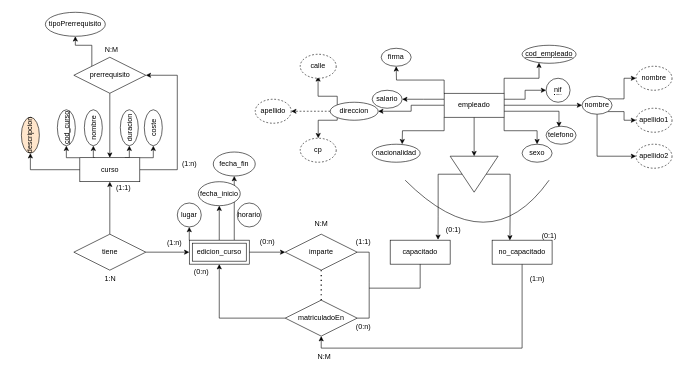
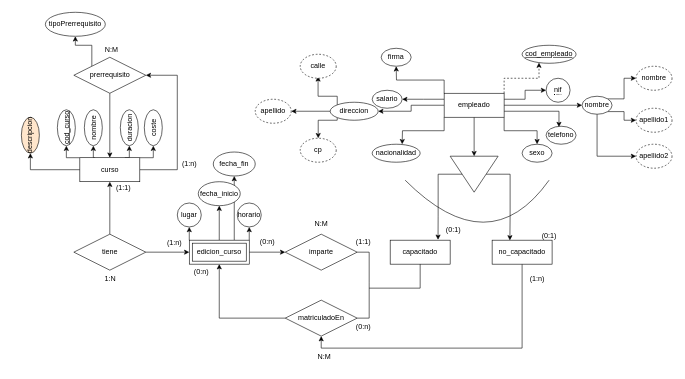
  <mxCell id="0" />
  <mxCell id="1" parent="0" />
  <mxCell id="2" style="edgeStyle=orthogonalEdgeStyle;rounded=0;orthogonalLoop=1;jettySize=auto;html=1;exitX=0;exitY=0;exitDx=0;exitDy=0;entryX=0;entryY=0.5;entryDx=0;entryDy=0;" edge="1" parent="1" source="8" target="31"><mxGeometry relative="1" as="geometry"><mxPoint x="115" y="242.5" as="targetPoint" /></mxGeometry></mxCell>
  <mxCell id="3" style="edgeStyle=orthogonalEdgeStyle;rounded=0;orthogonalLoop=1;jettySize=auto;html=1;exitX=0.25;exitY=0;exitDx=0;exitDy=0;entryX=0;entryY=0.5;entryDx=0;entryDy=0;" edge="1" parent="1" source="8" target="30"><mxGeometry relative="1" as="geometry"><mxPoint x="155" y="242.5" as="targetPoint" /></mxGeometry></mxCell>
  <mxCell id="4" style="edgeStyle=orthogonalEdgeStyle;rounded=0;orthogonalLoop=1;jettySize=auto;html=1;exitX=0.75;exitY=0;exitDx=0;exitDy=0;entryX=0;entryY=0.5;entryDx=0;entryDy=0;" edge="1" parent="1" source="8" target="33"><mxGeometry relative="1" as="geometry"><mxPoint x="215" y="242.5" as="targetPoint" /></mxGeometry></mxCell>
  <mxCell id="5" style="edgeStyle=orthogonalEdgeStyle;rounded=0;orthogonalLoop=1;jettySize=auto;html=1;exitX=1;exitY=0;exitDx=0;exitDy=0;entryX=0;entryY=0.5;entryDx=0;entryDy=0;" edge="1" parent="1" source="8" target="34"><mxGeometry relative="1" as="geometry"><mxPoint x="245" y="242.5" as="targetPoint" /></mxGeometry></mxCell>
  <mxCell id="6" style="edgeStyle=orthogonalEdgeStyle;rounded=0;orthogonalLoop=1;jettySize=auto;html=1;exitX=0;exitY=0.5;exitDx=0;exitDy=0;entryX=0;entryY=0.5;entryDx=0;entryDy=0;" edge="1" parent="1" source="8" target="32"><mxGeometry relative="1" as="geometry" /></mxCell>
  <mxCell id="7" style="edgeStyle=orthogonalEdgeStyle;rounded=0;orthogonalLoop=1;jettySize=auto;html=1;exitX=1;exitY=0.5;exitDx=0;exitDy=0;entryX=1;entryY=0.5;entryDx=0;entryDy=0;" edge="1" parent="1" source="8" target="69"><mxGeometry relative="1" as="geometry"><Array as="points"><mxPoint x="295" y="282" /><mxPoint x="295" y="125" /></Array></mxGeometry></mxCell>
  <mxCell id="8" value="curso" style="whiteSpace=wrap;html=1;align=center;" parent="1" vertex="1"><mxGeometry x="132.5" y="262.5" width="100" height="40" as="geometry" /></mxCell>
  <mxCell id="9" style="edgeStyle=orthogonalEdgeStyle;rounded=0;orthogonalLoop=1;jettySize=auto;html=1;exitX=0;exitY=0;exitDx=0;exitDy=0;entryX=0.5;entryY=1;entryDx=0;entryDy=0;" edge="1" parent="1" source="14" target="35"><mxGeometry relative="1" as="geometry" /></mxCell>
+ <mxCell id="10" style="edgeStyle=orthogonalEdgeStyle;rounded=0;orthogonalLoop=1;jettySize=auto;html=1;exitX=1;exitY=0;exitDx=0;exitDy=0;entryX=0.5;entryY=1;entryDx=0;entryDy=0;" edge="1" parent="1" source="14" target="37"><mxGeometry relative="1" as="geometry" /></mxCell>
  <mxCell id="11" style="edgeStyle=orthogonalEdgeStyle;rounded=0;orthogonalLoop=1;jettySize=auto;html=1;exitX=0.5;exitY=0;exitDx=0;exitDy=0;entryX=0.5;entryY=1;entryDx=0;entryDy=0;" edge="1" parent="1" source="14" target="36"><mxGeometry relative="1" as="geometry" /></mxCell>
  <mxCell id="12" value="" style="edgeStyle=orthogonalEdgeStyle;rounded=0;orthogonalLoop=1;jettySize=auto;html=1;" edge="1" parent="1" source="14" target="26"><mxGeometry relative="1" as="geometry" /></mxCell>
  <mxCell id="13" style="edgeStyle=orthogonalEdgeStyle;rounded=0;orthogonalLoop=1;jettySize=auto;html=1;exitX=0.75;exitY=0;exitDx=0;exitDy=0;entryX=0.5;entryY=1;entryDx=0;entryDy=0;" edge="1" parent="1" source="14" target="81"><mxGeometry relative="1" as="geometry"><mxPoint x="389.759" y="290" as="targetPoint" /></mxGeometry></mxCell>
  <mxCell id="14" value="edicion_curso" style="shape=ext;margin=3;double=1;whiteSpace=wrap;html=1;align=center;" parent="1" vertex="1"><mxGeometry x="315" y="400" width="100" height="40" as="geometry" /></mxCell>
  <mxCell id="15" style="edgeStyle=orthogonalEdgeStyle;rounded=0;orthogonalLoop=1;jettySize=auto;html=1;exitX=0.5;exitY=1;exitDx=0;exitDy=0;entryX=0;entryY=0.5;entryDx=0;entryDy=0;" edge="1" parent="1" source="25" target="39"><mxGeometry relative="1" as="geometry" /></mxCell>
- <mxCell id="16" style="edgeStyle=orthogonalEdgeStyle;rounded=0;orthogonalLoop=1;jettySize=auto;html=1;exitX=1;exitY=0;exitDx=0;exitDy=0;entryX=0.313;entryY=0.967;entryDx=0;entryDy=0;entryPerimeter=0;" edge="1" parent="1" source="25" target="44"><mxGeometry relative="1" as="geometry"><mxPoint x="890" y="110" as="targetPoint" /></mxGeometry></mxCell>
+ <mxCell id="16" style="edgeStyle=orthogonalEdgeStyle;rounded=0;orthogonalLoop=1;jettySize=auto;html=1;exitX=1;exitY=0;exitDx=0;exitDy=0;entryX=0.313;entryY=0.967;entryDx=0;entryDy=0;entryPerimeter=0;dashed=1;" edge="1" parent="1" source="25" target="44"><mxGeometry relative="1" as="geometry"><mxPoint x="890" y="110" as="targetPoint" /></mxGeometry></mxCell>
  <mxCell id="17" style="edgeStyle=orthogonalEdgeStyle;rounded=0;orthogonalLoop=1;jettySize=auto;html=1;exitX=1;exitY=0.25;exitDx=0;exitDy=0;" edge="1" parent="1" source="25" target="49"><mxGeometry relative="1" as="geometry"><mxPoint x="900" y="165.238" as="targetPoint" /></mxGeometry></mxCell>
  <mxCell id="18" style="edgeStyle=orthogonalEdgeStyle;rounded=0;orthogonalLoop=1;jettySize=auto;html=1;exitX=1;exitY=0.75;exitDx=0;exitDy=0;entryX=0.429;entryY=0.043;entryDx=0;entryDy=0;entryPerimeter=0;" edge="1" parent="1" source="25" target="53"><mxGeometry relative="1" as="geometry"><mxPoint x="930" y="210" as="targetPoint" /></mxGeometry></mxCell>
  <mxCell id="19" style="edgeStyle=orthogonalEdgeStyle;rounded=0;orthogonalLoop=1;jettySize=auto;html=1;exitX=1;exitY=1;exitDx=0;exitDy=0;entryX=0.5;entryY=0;entryDx=0;entryDy=0;" edge="1" parent="1" source="25" target="54"><mxGeometry relative="1" as="geometry"><mxPoint x="890" y="240" as="targetPoint" /></mxGeometry></mxCell>
  <mxCell id="20" style="edgeStyle=orthogonalEdgeStyle;rounded=0;orthogonalLoop=1;jettySize=auto;html=1;exitX=1;exitY=0.5;exitDx=0;exitDy=0;entryX=0;entryY=0.5;entryDx=0;entryDy=0;" edge="1" parent="1" source="25" target="48"><mxGeometry relative="1" as="geometry" /></mxCell>
  <mxCell id="21" style="edgeStyle=orthogonalEdgeStyle;rounded=0;orthogonalLoop=1;jettySize=auto;html=1;exitX=0;exitY=0;exitDx=0;exitDy=0;" edge="1" parent="1" source="25"><mxGeometry relative="1" as="geometry"><mxPoint x="660" y="110" as="targetPoint" /></mxGeometry></mxCell>
  <mxCell id="22" style="edgeStyle=orthogonalEdgeStyle;rounded=0;orthogonalLoop=1;jettySize=auto;html=1;exitX=0;exitY=0.25;exitDx=0;exitDy=0;" edge="1" parent="1" source="25"><mxGeometry relative="1" as="geometry"><mxPoint x="670" y="165" as="targetPoint" /></mxGeometry></mxCell>
  <mxCell id="23" style="edgeStyle=orthogonalEdgeStyle;rounded=0;orthogonalLoop=1;jettySize=auto;html=1;exitX=0;exitY=1;exitDx=0;exitDy=0;" edge="1" parent="1" source="25"><mxGeometry relative="1" as="geometry"><mxPoint x="670" y="240" as="targetPoint" /></mxGeometry></mxCell>
  <mxCell id="24" value="" style="edgeStyle=orthogonalEdgeStyle;rounded=0;orthogonalLoop=1;jettySize=auto;html=1;" edge="1" parent="1" source="25" target="61"><mxGeometry relative="1" as="geometry" /></mxCell>
  <mxCell id="25" value="empleado" style="whiteSpace=wrap;html=1;align=center;" parent="1" vertex="1"><mxGeometry x="740" y="155" width="100" height="40" as="geometry" /></mxCell>
  <mxCell id="26" value="imparte" style="shape=rhombus;perimeter=rhombusPerimeter;whiteSpace=wrap;html=1;align=center;" vertex="1" parent="1"><mxGeometry x="475" y="390" width="120" height="60" as="geometry" /></mxCell>
  <mxCell id="27" style="edgeStyle=orthogonalEdgeStyle;rounded=0;orthogonalLoop=1;jettySize=auto;html=1;exitX=0.5;exitY=0;exitDx=0;exitDy=0;entryX=0.5;entryY=1;entryDx=0;entryDy=0;" edge="1" parent="1" source="29" target="8"><mxGeometry relative="1" as="geometry" /></mxCell>
  <mxCell id="28" value="" style="edgeStyle=orthogonalEdgeStyle;rounded=0;orthogonalLoop=1;jettySize=auto;html=1;" edge="1" parent="1" source="29" target="14"><mxGeometry relative="1" as="geometry" /></mxCell>
  <mxCell id="29" value="tiene" style="shape=rhombus;perimeter=rhombusPerimeter;whiteSpace=wrap;html=1;align=center;" vertex="1" parent="1"><mxGeometry x="122.5" y="390" width="120" height="60" as="geometry" /></mxCell>
  <mxCell id="30" value="nombre" style="ellipse;whiteSpace=wrap;html=1;align=center;rotation=-90;" vertex="1" parent="1"><mxGeometry x="125" y="197.5" width="60" height="30" as="geometry" /></mxCell>
  <mxCell id="31" value="cod_curso" style="ellipse;whiteSpace=wrap;html=1;align=center;fontStyle=4;rotation=-90;" vertex="1" parent="1"><mxGeometry x="80" y="197.5" width="60" height="30" as="geometry" /></mxCell>
  <mxCell id="32" value="descripcion" style="ellipse;whiteSpace=wrap;html=1;align=center;rotation=-90;fillColor=#ffe6cc;" vertex="1" parent="1"><mxGeometry x="20" y="210" width="60" height="30" as="geometry" /></mxCell>
  <mxCell id="33" value="duracion" style="ellipse;whiteSpace=wrap;html=1;align=center;rotation=-90;" vertex="1" parent="1"><mxGeometry x="185" y="197.5" width="60" height="30" as="geometry" /></mxCell>
  <mxCell id="34" value="coste" style="ellipse;whiteSpace=wrap;html=1;align=center;rotation=-90;" vertex="1" parent="1"><mxGeometry x="225" y="197.5" width="60" height="30" as="geometry" /></mxCell>
  <mxCell id="35" value="lugar" style="ellipse;whiteSpace=wrap;html=1;align=center;" vertex="1" parent="1"><mxGeometry x="295" y="338" width="40" height="40" as="geometry" /></mxCell>
  <mxCell id="36" value="fecha_inicio" style="ellipse;whiteSpace=wrap;html=1;align=center;" vertex="1" parent="1"><mxGeometry x="330" y="302.5" width="70" height="40" as="geometry" /></mxCell>
  <mxCell id="37" value="horario" style="ellipse;whiteSpace=wrap;html=1;align=center;" vertex="1" parent="1"><mxGeometry x="395" y="338" width="40" height="40" as="geometry" /></mxCell>
  <mxCell id="38" style="edgeStyle=orthogonalEdgeStyle;rounded=0;orthogonalLoop=1;jettySize=auto;html=1;exitX=0.5;exitY=0;exitDx=0;exitDy=0;entryX=0.296;entryY=0.009;entryDx=0;entryDy=0;entryPerimeter=0;" edge="1" parent="1" source="39" target="42"><mxGeometry relative="1" as="geometry"><mxPoint x="850" y="400" as="targetPoint" /><Array as="points"><mxPoint x="850" y="290" /><mxPoint x="850" y="360" /></Array></mxGeometry></mxCell>
  <mxCell id="39" value="" style="triangle;whiteSpace=wrap;html=1;rotation=90;" vertex="1" parent="1"><mxGeometry x="760" y="250" width="60" height="80" as="geometry" /></mxCell>
  <mxCell id="40" value="capacitado" style="whiteSpace=wrap;html=1;align=center;" vertex="1" parent="1"><mxGeometry x="650" y="400" width="100" height="40" as="geometry" /></mxCell>
  <mxCell id="41" style="edgeStyle=orthogonalEdgeStyle;rounded=0;orthogonalLoop=1;jettySize=auto;html=1;exitX=0.5;exitY=1;exitDx=0;exitDy=0;entryX=0.5;entryY=1;entryDx=0;entryDy=0;" edge="1" parent="1" source="42" target="71"><mxGeometry relative="1" as="geometry" /></mxCell>
  <mxCell id="42" value="no_capacitado" style="whiteSpace=wrap;html=1;align=center;" vertex="1" parent="1"><mxGeometry x="820" y="400" width="100" height="40" as="geometry" /></mxCell>
  <mxCell id="43" style="edgeStyle=orthogonalEdgeStyle;rounded=0;orthogonalLoop=1;jettySize=auto;html=1;exitX=0.5;exitY=1;exitDx=0;exitDy=0;entryX=0.798;entryY=-0.017;entryDx=0;entryDy=0;entryPerimeter=0;" edge="1" parent="1" source="39" target="40"><mxGeometry relative="1" as="geometry"><Array as="points"><mxPoint x="730" y="290" /><mxPoint x="730" y="360" /></Array></mxGeometry></mxCell>
  <mxCell id="44" value="cod_empleado" style="ellipse;whiteSpace=wrap;html=1;align=center;fontStyle=4;rotation=0;" vertex="1" parent="1"><mxGeometry x="870" y="75" width="90" height="30" as="geometry" /></mxCell>
  <mxCell id="45" style="edgeStyle=orthogonalEdgeStyle;rounded=0;orthogonalLoop=1;jettySize=auto;html=1;exitX=1;exitY=0;exitDx=0;exitDy=0;entryX=0;entryY=0.5;entryDx=0;entryDy=0;" edge="1" parent="1" source="48" target="50"><mxGeometry relative="1" as="geometry" /></mxCell>
  <mxCell id="46" style="edgeStyle=orthogonalEdgeStyle;rounded=0;orthogonalLoop=1;jettySize=auto;html=1;exitX=1;exitY=1;exitDx=0;exitDy=0;entryX=0;entryY=0.5;entryDx=0;entryDy=0;" edge="1" parent="1" source="48" target="51"><mxGeometry relative="1" as="geometry" /></mxCell>
  <mxCell id="47" style="edgeStyle=orthogonalEdgeStyle;rounded=0;orthogonalLoop=1;jettySize=auto;html=1;exitX=0.5;exitY=1;exitDx=0;exitDy=0;entryX=0;entryY=0.5;entryDx=0;entryDy=0;" edge="1" parent="1" source="48" target="52"><mxGeometry relative="1" as="geometry" /></mxCell>
  <mxCell id="48" value="nombre" style="ellipse;whiteSpace=wrap;html=1;align=center;rotation=0;" vertex="1" parent="1"><mxGeometry x="970" y="160" width="50" height="30" as="geometry" /></mxCell>
  <mxCell id="49" value="&lt;span style=&quot;border-bottom: 1px dotted&quot;&gt;nif&lt;/span&gt;" style="ellipse;whiteSpace=wrap;html=1;align=center;" vertex="1" parent="1"><mxGeometry x="910" y="130" width="40" height="40" as="geometry" /></mxCell>
  <mxCell id="50" value="no&lt;span style=&quot;color: rgba(0, 0, 0, 0); font-family: monospace; font-size: 0px; text-align: start; text-wrap-mode: nowrap;&quot;&gt;%3CmxGraphModel%3E%3Croot%3E%3CmxCell%20id%3D%220%22%2F%3E%3CmxCell%20id%3D%221%22%20parent%3D%220%22%2F%3E%3CmxCell%20id%3D%222%22%20value%3D%22coste%22%20style%3D%22ellipse%3BwhiteSpace%3Dwrap%3Bhtml%3D1%3Balign%3Dcenter%3Brotation%3D-90%3B%22%20vertex%3D%221%22%20parent%3D%221%22%3E%3CmxGeometry%20x%3D%22540%22%20y%3D%2230%22%20width%3D%2260%22%20height%3D%2230%22%20as%3D%22geometry%22%2F%3E%3C%2FmxCell%3E%3C%2Froot%3E%3C%2FmxGraphModel%3E&lt;/span&gt;mbre" style="ellipse;whiteSpace=wrap;html=1;align=center;dashed=1;" vertex="1" parent="1"><mxGeometry x="1060" y="110" width="60" height="40" as="geometry" /></mxCell>
  <mxCell id="51" value="apellido1" style="ellipse;whiteSpace=wrap;html=1;align=center;dashed=1;" vertex="1" parent="1"><mxGeometry x="1060" y="180" width="60" height="40" as="geometry" /></mxCell>
  <mxCell id="52" value="apellido2" style="ellipse;whiteSpace=wrap;html=1;align=center;dashed=1;" vertex="1" parent="1"><mxGeometry x="1060" y="240" width="60" height="40" as="geometry" /></mxCell>
  <mxCell id="53" value="telefono" style="ellipse;whiteSpace=wrap;html=1;align=center;rotation=0;" vertex="1" parent="1"><mxGeometry x="910" y="210" width="50" height="30" as="geometry" /></mxCell>
  <mxCell id="54" value="sexo" style="ellipse;whiteSpace=wrap;html=1;align=center;rotation=0;" vertex="1" parent="1"><mxGeometry x="870" y="240" width="50" height="30" as="geometry" /></mxCell>
  <mxCell id="55" value="firma" style="ellipse;whiteSpace=wrap;html=1;align=center;rotation=0;" vertex="1" parent="1"><mxGeometry x="635" y="80" width="50" height="30" as="geometry" /></mxCell>
  <mxCell id="56" value="nacionalidad" style="ellipse;whiteSpace=wrap;html=1;align=center;rotation=0;" vertex="1" parent="1"><mxGeometry x="620" y="240" width="80" height="30" as="geometry" /></mxCell>
  <mxCell id="57" value="salario" style="ellipse;whiteSpace=wrap;html=1;align=center;rotation=0;" vertex="1" parent="1"><mxGeometry x="620" y="150" width="50" height="30" as="geometry" /></mxCell>
  <mxCell id="58" style="edgeStyle=orthogonalEdgeStyle;rounded=0;orthogonalLoop=1;jettySize=auto;html=1;exitX=0;exitY=0;exitDx=0;exitDy=0;entryX=0.496;entryY=0.921;entryDx=0;entryDy=0;entryPerimeter=0;" edge="1" parent="1" source="61" target="62"><mxGeometry relative="1" as="geometry"><mxPoint x="530" y="130" as="targetPoint" /><Array as="points"><mxPoint x="562" y="160" /><mxPoint x="530" y="160" /></Array></mxGeometry></mxCell>
- <mxCell id="59" style="edgeStyle=orthogonalEdgeStyle;rounded=0;orthogonalLoop=1;jettySize=auto;html=1;exitX=0;exitY=0.5;exitDx=0;exitDy=0;entryX=1;entryY=0.5;entryDx=0;entryDy=0;dashed=1;" edge="1" parent="1" source="61" target="63"><mxGeometry relative="1" as="geometry"><mxPoint x="490" y="185" as="targetPoint" /></mxGeometry></mxCell>
+ <mxCell id="59" style="edgeStyle=orthogonalEdgeStyle;rounded=0;orthogonalLoop=1;jettySize=auto;html=1;exitX=0;exitY=0.5;exitDx=0;exitDy=0;entryX=1;entryY=0.5;entryDx=0;entryDy=0;" edge="1" parent="1" source="61" target="63"><mxGeometry relative="1" as="geometry"><mxPoint x="490" y="185" as="targetPoint" /></mxGeometry></mxCell>
  <mxCell id="60" style="edgeStyle=orthogonalEdgeStyle;rounded=0;orthogonalLoop=1;jettySize=auto;html=1;exitX=0;exitY=1;exitDx=0;exitDy=0;entryX=0.5;entryY=0;entryDx=0;entryDy=0;" edge="1" parent="1" source="61" target="64"><mxGeometry relative="1" as="geometry"><mxPoint x="530" y="230" as="targetPoint" /><Array as="points"><mxPoint x="562" y="200" /><mxPoint x="530" y="200" /></Array></mxGeometry></mxCell>
  <mxCell id="61" value="direccion" style="ellipse;whiteSpace=wrap;html=1;align=center;rotation=0;" vertex="1" parent="1"><mxGeometry x="550" y="170" width="80" height="30" as="geometry" /></mxCell>
  <mxCell id="62" value="calle&lt;span style=&quot;color: rgba(0, 0, 0, 0); font-family: monospace; font-size: 0px; text-align: start; text-wrap-mode: nowrap;&quot;&gt;%3CmxGraphModel%3E%3Croot%3E%3CmxCell%20id%3D%220%22%2F%3E%3CmxCell%20id%3D%221%22%20parent%3D%220%22%2F%3E%3CmxCell%20id%3D%222%22%20value%3D%22coste%22%20style%3D%22ellipse%3BwhiteSpace%3Dwrap%3Bhtml%3D1%3Balign%3Dcenter%3Brotation%3D-90%3B%22%20vertex%3D%221%22%20parent%3D%221%22%3E%3CmxGeometry%20x%3D%22540%22%20y%3D%2230%22%20width%3D%2260%22%20height%3D%2230%22%20as%3D%22geometry%22%2F%3E%3C%2FmxCell%3E%3C%2Froot%3E%3C%2FmxGraphModeca&lt;/span&gt;" style="ellipse;whiteSpace=wrap;html=1;align=center;dashed=1;" vertex="1" parent="1"><mxGeometry x="500" y="90" width="60" height="40" as="geometry" /></mxCell>
  <mxCell id="63" value="apellido" style="ellipse;whiteSpace=wrap;html=1;align=center;dashed=1;" vertex="1" parent="1"><mxGeometry x="425" y="165" width="60" height="40" as="geometry" /></mxCell>
  <mxCell id="64" value="cp" style="ellipse;whiteSpace=wrap;html=1;align=center;dashed=1;" vertex="1" parent="1"><mxGeometry x="500" y="230" width="60" height="40" as="geometry" /></mxCell>
  <mxCell id="65" value="1:N" style="text;html=1;align=center;verticalAlign=middle;resizable=0;points=[];autosize=1;strokeColor=none;fillColor=none;" vertex="1" parent="1"><mxGeometry x="162.5" y="450" width="40" height="30" as="geometry" /></mxCell>
  <mxCell id="66" value="" style="curved=1;endArrow=none;html=1;rounded=0;" edge="1" parent="1"><mxGeometry width="50" height="50" relative="1" as="geometry"><mxPoint x="675" y="300" as="sourcePoint" /><mxPoint x="915" y="300" as="targetPoint" /><Array as="points"><mxPoint x="745" y="370" /><mxPoint x="865" y="370" /></Array></mxGeometry></mxCell>
  <mxCell id="67" style="edgeStyle=orthogonalEdgeStyle;rounded=0;orthogonalLoop=1;jettySize=auto;html=1;exitX=0.5;exitY=1;exitDx=0;exitDy=0;entryX=0.5;entryY=0;entryDx=0;entryDy=0;" edge="1" parent="1" source="69" target="8"><mxGeometry relative="1" as="geometry" /></mxCell>
  <mxCell id="68" style="edgeStyle=orthogonalEdgeStyle;rounded=0;orthogonalLoop=1;jettySize=auto;html=1;exitX=0;exitY=0;exitDx=0;exitDy=0;" edge="1" parent="1" source="69" target="82"><mxGeometry relative="1" as="geometry"><mxPoint x="145" y="60" as="targetPoint" /></mxGeometry></mxCell>
  <mxCell id="69" value="prerrequisito" style="shape=rhombus;perimeter=rhombusPerimeter;whiteSpace=wrap;html=1;align=center;" vertex="1" parent="1"><mxGeometry x="122.5" y="95" width="120" height="60" as="geometry" /></mxCell>
  <mxCell id="70" style="edgeStyle=orthogonalEdgeStyle;rounded=0;orthogonalLoop=1;jettySize=auto;html=1;exitX=0;exitY=0.5;exitDx=0;exitDy=0;entryX=0.5;entryY=1;entryDx=0;entryDy=0;" edge="1" parent="1" source="71" target="14"><mxGeometry relative="1" as="geometry" /></mxCell>
  <mxCell id="71" value="matriculadoEn" style="shape=rhombus;perimeter=rhombusPerimeter;whiteSpace=wrap;html=1;align=center;" vertex="1" parent="1"><mxGeometry x="475" y="500" width="120" height="60" as="geometry" /></mxCell>
  <mxCell id="72" value="(1:1)" style="text;html=1;align=center;verticalAlign=middle;resizable=0;points=[];autosize=1;strokeColor=none;fillColor=none;" vertex="1" parent="1"><mxGeometry x="180" y="298" width="50" height="30" as="geometry" /></mxCell>
  <mxCell id="73" value="(1:n)" style="text;html=1;align=center;verticalAlign=middle;resizable=0;points=[];autosize=1;strokeColor=none;fillColor=none;" vertex="1" parent="1"><mxGeometry x="265" y="390" width="50" height="30" as="geometry" /></mxCell>
  <mxCell id="74" value="(1:1)" style="text;html=1;align=center;verticalAlign=middle;resizable=0;points=[];autosize=1;strokeColor=none;fillColor=none;" vertex="1" parent="1"><mxGeometry x="580" y="388" width="50" height="30" as="geometry" /></mxCell>
  <mxCell id="75" value="(0:n)" style="text;html=1;align=center;verticalAlign=middle;resizable=0;points=[];autosize=1;strokeColor=none;fillColor=none;" vertex="1" parent="1"><mxGeometry x="420" y="388" width="50" height="30" as="geometry" /></mxCell>
  <mxCell id="76" value="N:M" style="text;html=1;align=center;verticalAlign=middle;resizable=0;points=[];autosize=1;strokeColor=none;fillColor=none;" vertex="1" parent="1"><mxGeometry x="510" y="358" width="50" height="30" as="geometry" /></mxCell>
  <mxCell id="77" value="(1:n)" style="text;html=1;align=center;verticalAlign=middle;resizable=0;points=[];autosize=1;strokeColor=none;fillColor=none;" vertex="1" parent="1"><mxGeometry x="870" y="450" width="50" height="30" as="geometry" /></mxCell>
  <mxCell id="78" value="N:M" style="text;html=1;align=center;verticalAlign=middle;resizable=0;points=[];autosize=1;strokeColor=none;fillColor=none;" vertex="1" parent="1"><mxGeometry x="515" y="580" width="50" height="30" as="geometry" /></mxCell>
  <mxCell id="79" value="(1:n)" style="text;html=1;align=center;verticalAlign=middle;resizable=0;points=[];autosize=1;strokeColor=none;fillColor=none;" vertex="1" parent="1"><mxGeometry x="290" y="258" width="50" height="30" as="geometry" /></mxCell>
  <mxCell id="80" value="N:M" style="text;html=1;align=center;verticalAlign=middle;resizable=0;points=[];autosize=1;strokeColor=none;fillColor=none;" vertex="1" parent="1"><mxGeometry x="160" y="68" width="50" height="30" as="geometry" /></mxCell>
  <mxCell id="81" value="fecha_fin" style="ellipse;whiteSpace=wrap;html=1;align=center;" vertex="1" parent="1"><mxGeometry x="355" y="253" width="70" height="40" as="geometry" /></mxCell>
  <mxCell id="82" value="tipoPrerrequisito" style="ellipse;whiteSpace=wrap;html=1;align=center;" vertex="1" parent="1"><mxGeometry x="75" y="20" width="100" height="40" as="geometry" /></mxCell>
- <mxCell id="83" value="" style="endArrow=none;dashed=1;html=1;dashPattern=1 3;strokeWidth=2;rounded=0;exitX=0.5;exitY=0;exitDx=0;exitDy=0;entryX=0.5;entryY=1;entryDx=0;entryDy=0;" edge="1" parent="1" source="71" target="26"><mxGeometry width="50" height="50" relative="1" as="geometry"><mxPoint x="505" y="360" as="sourcePoint" /><mxPoint x="555" y="310" as="targetPoint" /></mxGeometry></mxCell>
  <mxCell id="84" value="(0:1)" style="text;html=1;align=center;verticalAlign=middle;resizable=0;points=[];autosize=1;strokeColor=none;fillColor=none;" vertex="1" parent="1"><mxGeometry x="730" y="368" width="50" height="30" as="geometry" /></mxCell>
  <mxCell id="85" value="(0:1)" style="text;html=1;align=center;verticalAlign=middle;resizable=0;points=[];autosize=1;strokeColor=none;fillColor=none;" vertex="1" parent="1"><mxGeometry x="890" y="378" width="50" height="30" as="geometry" /></mxCell>
  <mxCell id="86" value="(0:n)" style="text;html=1;align=center;verticalAlign=middle;resizable=0;points=[];autosize=1;strokeColor=none;fillColor=none;" vertex="1" parent="1"><mxGeometry x="310" y="438" width="50" height="30" as="geometry" /></mxCell>
  <mxCell id="87" value="(0:n)" style="text;html=1;align=center;verticalAlign=middle;resizable=0;points=[];autosize=1;strokeColor=none;fillColor=none;" vertex="1" parent="1"><mxGeometry x="580" y="530" width="50" height="30" as="geometry" /></mxCell>
  <mxCell id="88" value="" style="endArrow=none;html=1;rounded=0;" edge="1" parent="1"><mxGeometry width="50" height="50" relative="1" as="geometry"><mxPoint x="595" y="530" as="sourcePoint" /><mxPoint x="615" y="470" as="targetPoint" /><Array as="points"><mxPoint x="615" y="530" /></Array></mxGeometry></mxCell>
  <mxCell id="89" value="" style="endArrow=none;html=1;rounded=0;exitX=1;exitY=0.5;exitDx=0;exitDy=0;" edge="1" parent="1" source="26"><mxGeometry width="50" height="50" relative="1" as="geometry"><mxPoint x="630" y="500" as="sourcePoint" /><mxPoint x="615" y="470" as="targetPoint" /><Array as="points"><mxPoint x="615" y="420" /></Array></mxGeometry></mxCell>
  <mxCell id="90" value="" style="endArrow=none;html=1;rounded=0;entryX=0.5;entryY=1;entryDx=0;entryDy=0;" edge="1" parent="1" target="40"><mxGeometry width="50" height="50" relative="1" as="geometry"><mxPoint x="615" y="480" as="sourcePoint" /><mxPoint x="555" y="310" as="targetPoint" /><Array as="points"><mxPoint x="700" y="480" /></Array></mxGeometry></mxCell>
